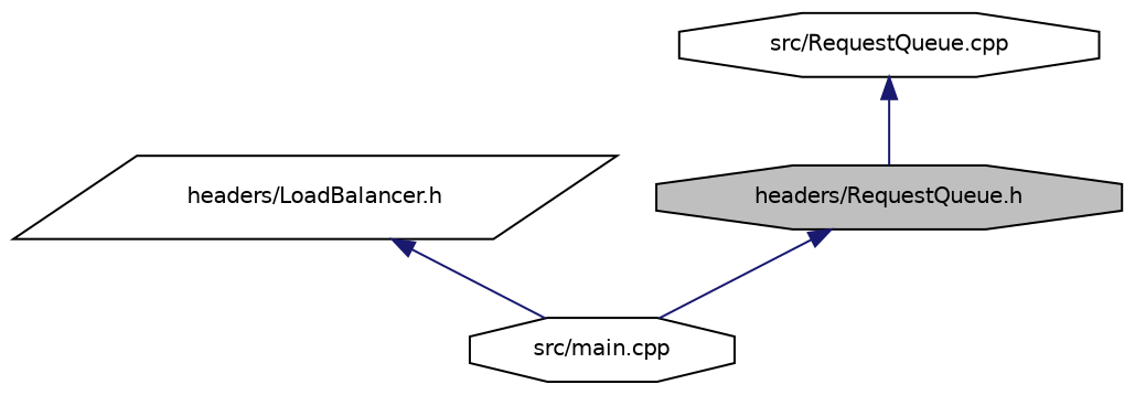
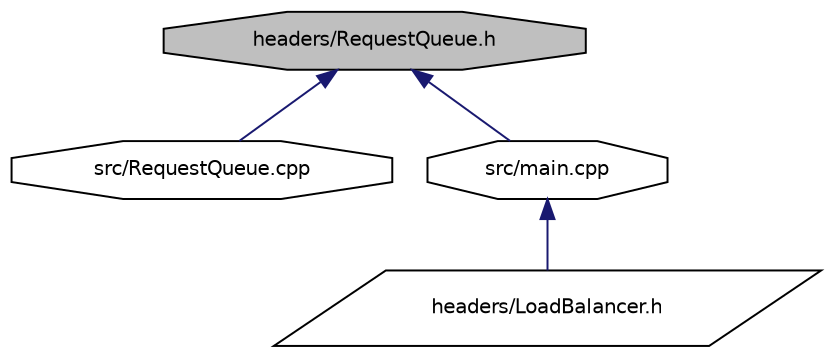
  digraph {
    node [color=black fillcolor=white fontname=Helvetica fontsize=10 shape=octagon style=filled]
    edge [color=midnightblue dir=back fontname=Helvetica fontsize=10 labelfontname=Helvetica labelfontsize=10 style=solid]
    n1 [fillcolor=grey75 fontcolor=black height=0.2 label="headers/RequestQueue.h" width=0.4]
    n2 [height=0.2 label="src/RequestQueue.cpp" width=0.4]
    n3 [height=0.2 label="src/main.cpp" width=0.4]
    n4 [height=0.2 label="headers/LoadBalancer.h" shape=parallelogram width=0.4]
-   n2 -> n1
+   n1 -> n2
    n1 -> n3
-   n4 -> n3
+   n3 -> n4
  }
